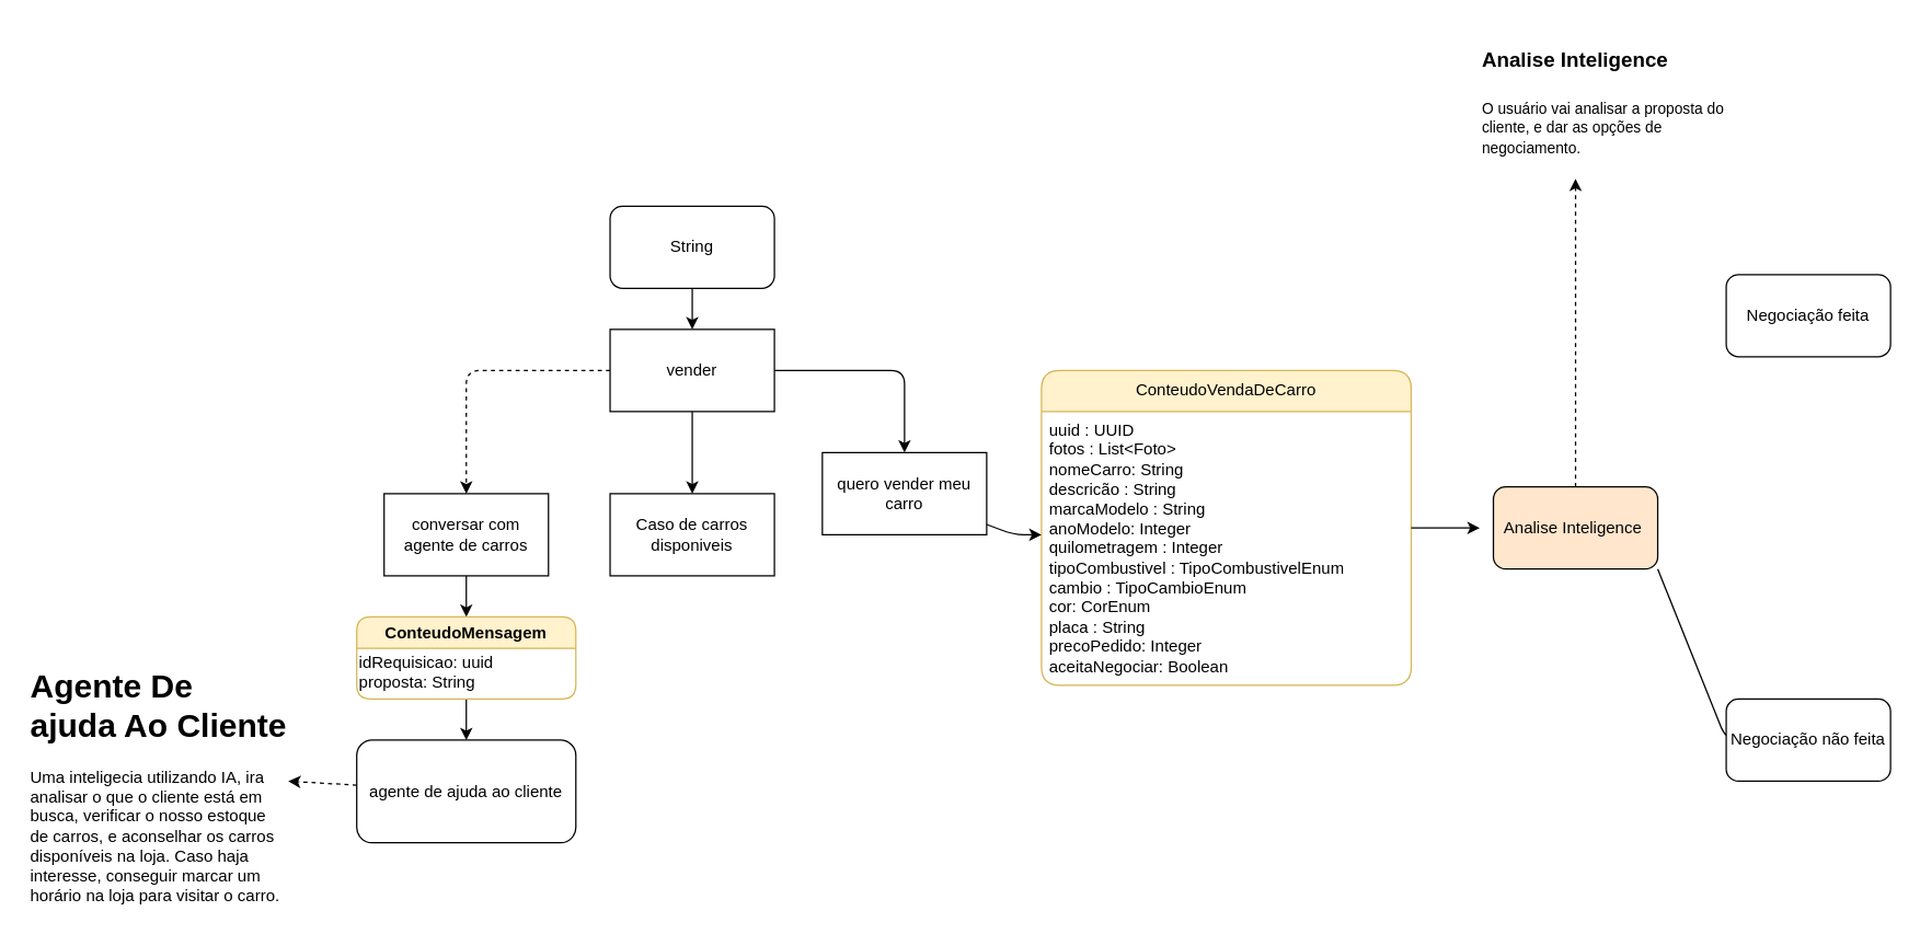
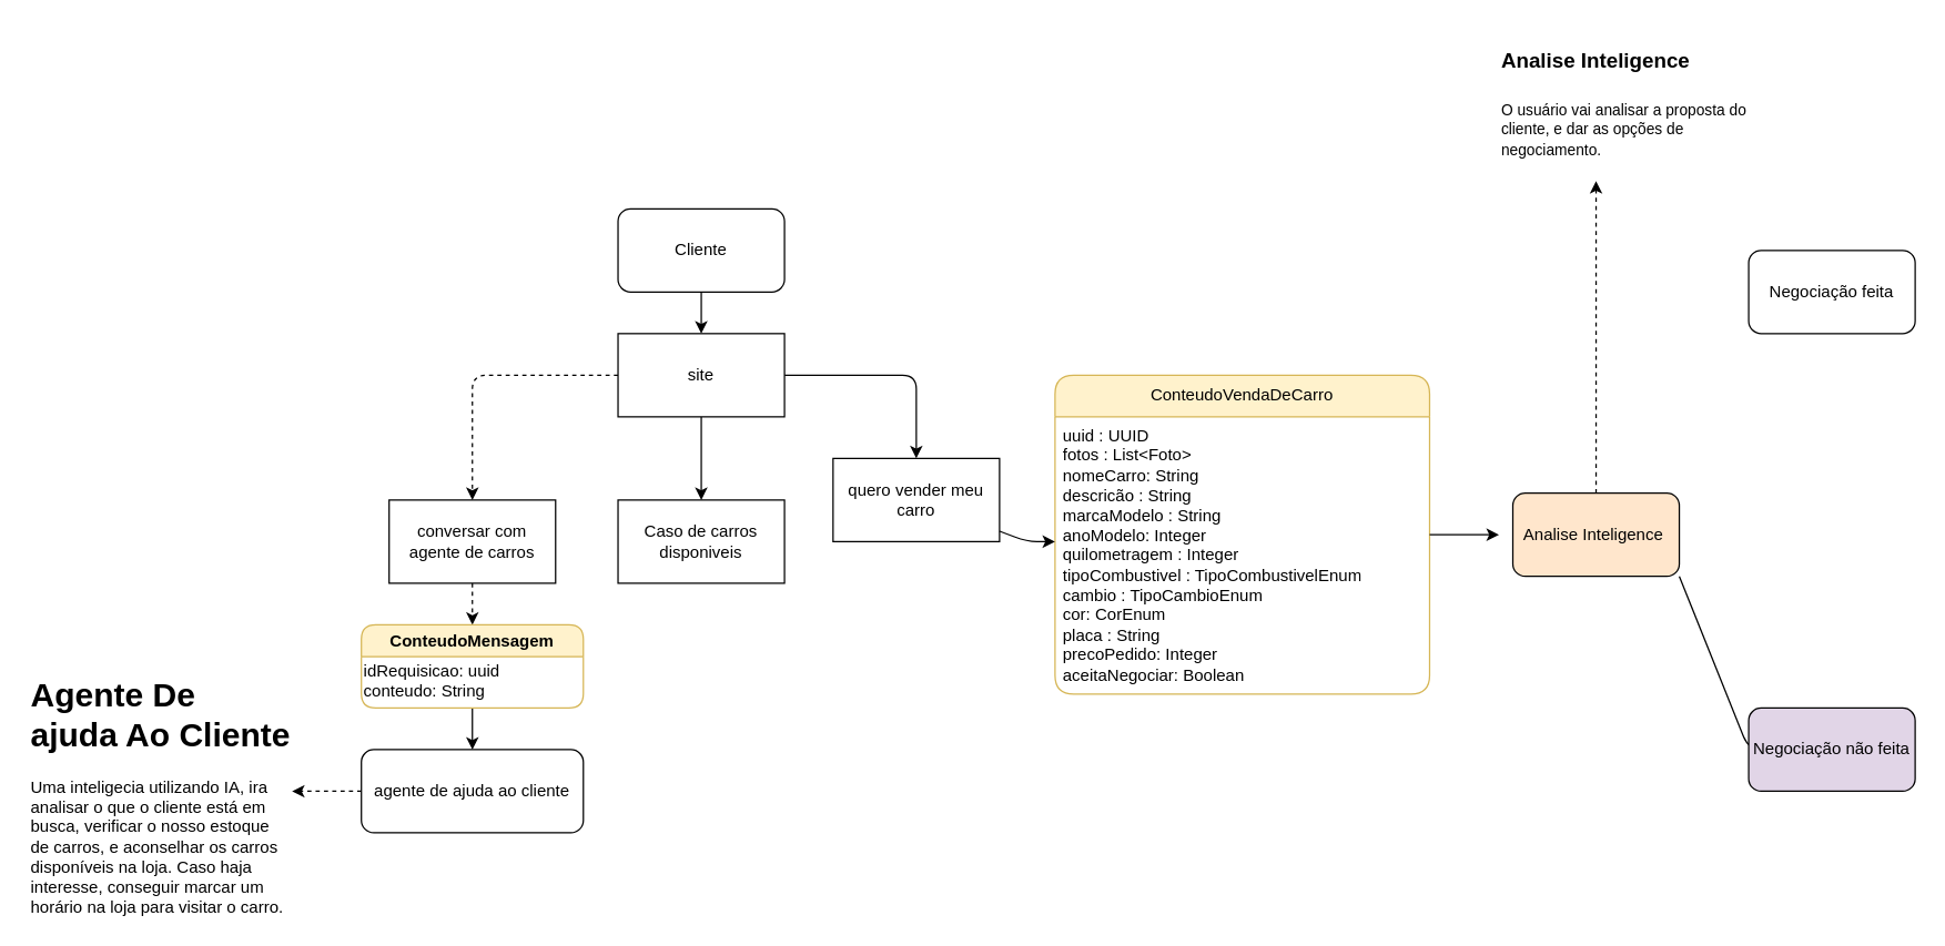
  <mxCell id="0" />
  <mxCell id="1" parent="0" />
  <mxCell id="2" style="edgeStyle=none;html=1;" edge="1" parent="1" source="3" target="7"><mxGeometry relative="1" as="geometry" /></mxCell>
- <mxCell id="3" value="String" style="rounded=1;whiteSpace=wrap;html=1;" vertex="1" parent="1"><mxGeometry x="445" y="150" width="120" height="60" as="geometry" /></mxCell>
+ <mxCell id="3" value="Cliente" style="rounded=1;whiteSpace=wrap;html=1;" vertex="1" parent="1"><mxGeometry x="445" y="150" width="120" height="60" as="geometry" /></mxCell>
  <mxCell id="4" style="edgeStyle=none;html=1;" edge="1" parent="1" source="7" target="10"><mxGeometry relative="1" as="geometry" /></mxCell>
  <mxCell id="5" style="edgeStyle=none;html=1;entryX=0.5;entryY=0;entryDx=0;entryDy=0;dashed=1;" edge="1" parent="1" source="7" target="9"><mxGeometry relative="1" as="geometry"><Array as="points"><mxPoint x="340" y="270" /></Array></mxGeometry></mxCell>
  <mxCell id="6" style="edgeStyle=none;html=1;entryX=0.5;entryY=0;entryDx=0;entryDy=0;" edge="1" parent="1" source="7" target="11"><mxGeometry relative="1" as="geometry"><Array as="points"><mxPoint x="660" y="270" /></Array></mxGeometry></mxCell>
- <mxCell id="7" value="vender" style="rounded=0;whiteSpace=wrap;html=1;fillStyle=auto;" vertex="1" parent="1"><mxGeometry x="445" y="240" width="120" height="60" as="geometry" /></mxCell>
- <mxCell id="8" style="edgeStyle=none;html=1;entryX=0.5;entryY=0;entryDx=0;entryDy=0;" edge="1" parent="1" source="9" target="23"><mxGeometry relative="1" as="geometry" /></mxCell>
+ <mxCell id="7" value="site" style="rounded=0;whiteSpace=wrap;html=1;fillStyle=auto;" vertex="1" parent="1"><mxGeometry x="445" y="240" width="120" height="60" as="geometry" /></mxCell>
+ <mxCell id="8" style="edgeStyle=none;html=1;entryX=0.5;entryY=0;entryDx=0;entryDy=0;dashed=1;" edge="1" parent="1" source="9" target="23"><mxGeometry relative="1" as="geometry" /></mxCell>
  <mxCell id="9" value="conversar com agente de carros" style="rounded=0;whiteSpace=wrap;html=1;" vertex="1" parent="1"><mxGeometry x="280" y="360" width="120" height="60" as="geometry" /></mxCell>
  <mxCell id="10" value="Caso de carros disponiveis" style="rounded=0;whiteSpace=wrap;html=1;" vertex="1" parent="1"><mxGeometry x="445" y="360" width="120" height="60" as="geometry" /></mxCell>
  <mxCell id="11" value="quero vender meu carro" style="rounded=0;whiteSpace=wrap;html=1;" vertex="1" parent="1"><mxGeometry x="600" y="330" width="120" height="60" as="geometry" /></mxCell>
  <mxCell id="12" value="ConteudoVendaDeCarro" style="swimlane;fontStyle=0;childLayout=stackLayout;horizontal=1;startSize=30;horizontalStack=0;resizeParent=1;resizeParentMax=0;resizeLast=0;collapsible=1;marginBottom=0;whiteSpace=wrap;html=1;fillColor=#fff2cc;strokeColor=#d6b656;rounded=1;" vertex="1" parent="1"><mxGeometry x="760" y="270" width="270" height="230" as="geometry"><mxRectangle x="520" y="570" width="110" height="30" as="alternateBounds" /></mxGeometry></mxCell>
  <mxCell id="13" value="&lt;div&gt;uuid : UUID&lt;/div&gt;fotos : List&amp;lt;Foto&amp;gt;&lt;div&gt;nomeCarro: String&lt;/div&gt;&lt;div&gt;descricão : String&lt;/div&gt;&lt;div&gt;marcaModelo : String&lt;/div&gt;&lt;div&gt;anoModelo: Integer&lt;/div&gt;&lt;div&gt;quilometragem : Integer&lt;/div&gt;&lt;div&gt;tipoCombustivel : TipoCombustivelEnum&lt;/div&gt;&lt;div&gt;cambio : TipoCambioEnum&lt;/div&gt;&lt;div&gt;cor: CorEnum&lt;/div&gt;&lt;div&gt;placa : String&lt;/div&gt;&lt;div&gt;precoPedido: Integer&lt;/div&gt;&lt;div&gt;aceitaNegociar: Boolean&lt;/div&gt;" style="text;strokeColor=none;fillColor=none;align=left;verticalAlign=middle;spacingLeft=4;spacingRight=4;overflow=hidden;points=[[0,0.5],[1,0.5]];portConstraint=eastwest;rotatable=0;whiteSpace=wrap;html=1;" vertex="1" parent="12"><mxGeometry y="30" width="270" height="200" as="geometry" /></mxCell>
  <mxCell id="14" style="edgeStyle=none;html=1;" edge="1" parent="1" source="11"><mxGeometry relative="1" as="geometry"><mxPoint x="760" y="390" as="targetPoint" /><Array as="points"><mxPoint x="740" y="390" /></Array></mxGeometry></mxCell>
  <mxCell id="15" style="edgeStyle=none;html=1;dashed=1;" edge="1" parent="1" source="17"><mxGeometry relative="1" as="geometry"><mxPoint x="1150" y="130" as="targetPoint" /></mxGeometry></mxCell>
  <mxCell id="16" style="edgeStyle=none;html=1;exitX=1;exitY=1;exitDx=0;exitDy=0;" edge="1" parent="1" source="17"><mxGeometry relative="1" as="geometry"><mxPoint x="1350" y="540" as="targetPoint" /><Array as="points"><mxPoint x="1260" y="540" /></Array></mxGeometry></mxCell>
  <mxCell id="17" value="Analise Inteligence&amp;nbsp;" style="rounded=1;whiteSpace=wrap;html=1;fillColor=#ffe6cc;" vertex="1" parent="1"><mxGeometry x="1090" y="355" width="120" height="60" as="geometry" /></mxCell>
  <mxCell id="18" style="edgeStyle=none;html=1;" edge="1" parent="1" source="12"><mxGeometry relative="1" as="geometry"><mxPoint x="1080" y="385" as="targetPoint" /></mxGeometry></mxCell>
  <mxCell id="19" value="&lt;h1 style=&quot;margin-top: 0px;&quot;&gt;&lt;font style=&quot;font-size: 15px;&quot;&gt;Analise Inteligence&lt;/font&gt;&lt;/h1&gt;&lt;p&gt;&lt;font style=&quot;font-size: 11px;&quot;&gt;O usuário vai analisar a proposta do cliente, e dar as opções de negociamento.&lt;/font&gt;&lt;/p&gt;" style="text;html=1;whiteSpace=wrap;overflow=hidden;rounded=0;" vertex="1" parent="1"><mxGeometry x="1080" y="20" width="190" height="120" as="geometry" /></mxCell>
- <mxCell id="20" value="Negociação feita" style="rounded=1;whiteSpace=wrap;html=1;" vertex="1" parent="1"><mxGeometry x="1260" y="200" width="120" height="60" as="geometry" /></mxCell>
- <mxCell id="21" value="Negociação não feita" style="rounded=1;whiteSpace=wrap;html=1;" vertex="1" parent="1"><mxGeometry x="1260" y="510" width="120" height="60" as="geometry" /></mxCell>
+ <mxCell id="20" value="Negociação feita" style="rounded=1;whiteSpace=wrap;html=1;" vertex="1" parent="1"><mxGeometry x="1260" y="180" width="120" height="60" as="geometry" /></mxCell>
+ <mxCell id="21" value="Negociação não feita" style="rounded=1;whiteSpace=wrap;html=1;fillColor=#e1d5e7;" vertex="1" parent="1"><mxGeometry x="1260" y="510" width="120" height="60" as="geometry" /></mxCell>
  <mxCell id="22" style="edgeStyle=none;html=1;entryX=0.5;entryY=0;entryDx=0;entryDy=0;" edge="1" parent="1" source="23" target="26"><mxGeometry relative="1" as="geometry" /></mxCell>
  <mxCell id="23" value="ConteudoMensagem" style="swimlane;whiteSpace=wrap;html=1;startSize=23;rounded=1;fillColor=#fff2cc;strokeColor=#d6b656;" vertex="1" parent="1"><mxGeometry x="260" y="450" width="160" height="60" as="geometry" /></mxCell>
- <mxCell id="24" value="idRequisicao: uuid&lt;div&gt;proposta: String&lt;/div&gt;" style="text;html=1;align=left;verticalAlign=top;whiteSpace=wrap;rounded=0;" vertex="1" parent="23"><mxGeometry y="20" width="120" height="40" as="geometry" /></mxCell>
+ <mxCell id="24" value="idRequisicao: uuid&lt;div&gt;conteudo: String&lt;/div&gt;" style="text;html=1;align=left;verticalAlign=top;whiteSpace=wrap;rounded=0;" vertex="1" parent="23"><mxGeometry y="20" width="120" height="40" as="geometry" /></mxCell>
  <mxCell id="25" style="edgeStyle=none;html=1;dashed=1;entryX=1;entryY=0.5;entryDx=0;entryDy=0;" edge="1" parent="1" source="26" target="27"><mxGeometry relative="1" as="geometry"><mxPoint x="160" y="570" as="targetPoint" /></mxGeometry></mxCell>
- <mxCell id="26" value="agente de ajuda ao cliente" style="rounded=1;whiteSpace=wrap;html=1;" vertex="1" parent="1"><mxGeometry x="260" y="540" width="160" height="75" as="geometry" /></mxCell>
+ <mxCell id="26" value="agente de ajuda ao cliente" style="rounded=1;whiteSpace=wrap;html=1;" vertex="1" parent="1"><mxGeometry x="260" y="540" width="160" height="60" as="geometry" /></mxCell>
  <mxCell id="27" value="&lt;h1 style=&quot;margin-top: 0px;&quot;&gt;Agente De ajuda Ao Cliente&lt;/h1&gt;&lt;p&gt;Uma inteligecia utilizando IA, ira analisar o que o cliente está em busca, verificar o nosso estoque de carros, e aconselhar os carros disponíveis na loja. Caso haja interesse, conseguir marcar um horário na loja para visitar o carro.&lt;/p&gt;" style="text;html=1;whiteSpace=wrap;overflow=hidden;rounded=0;" vertex="1" parent="1"><mxGeometry x="20" y="480" width="190" height="180" as="geometry" /></mxCell>
